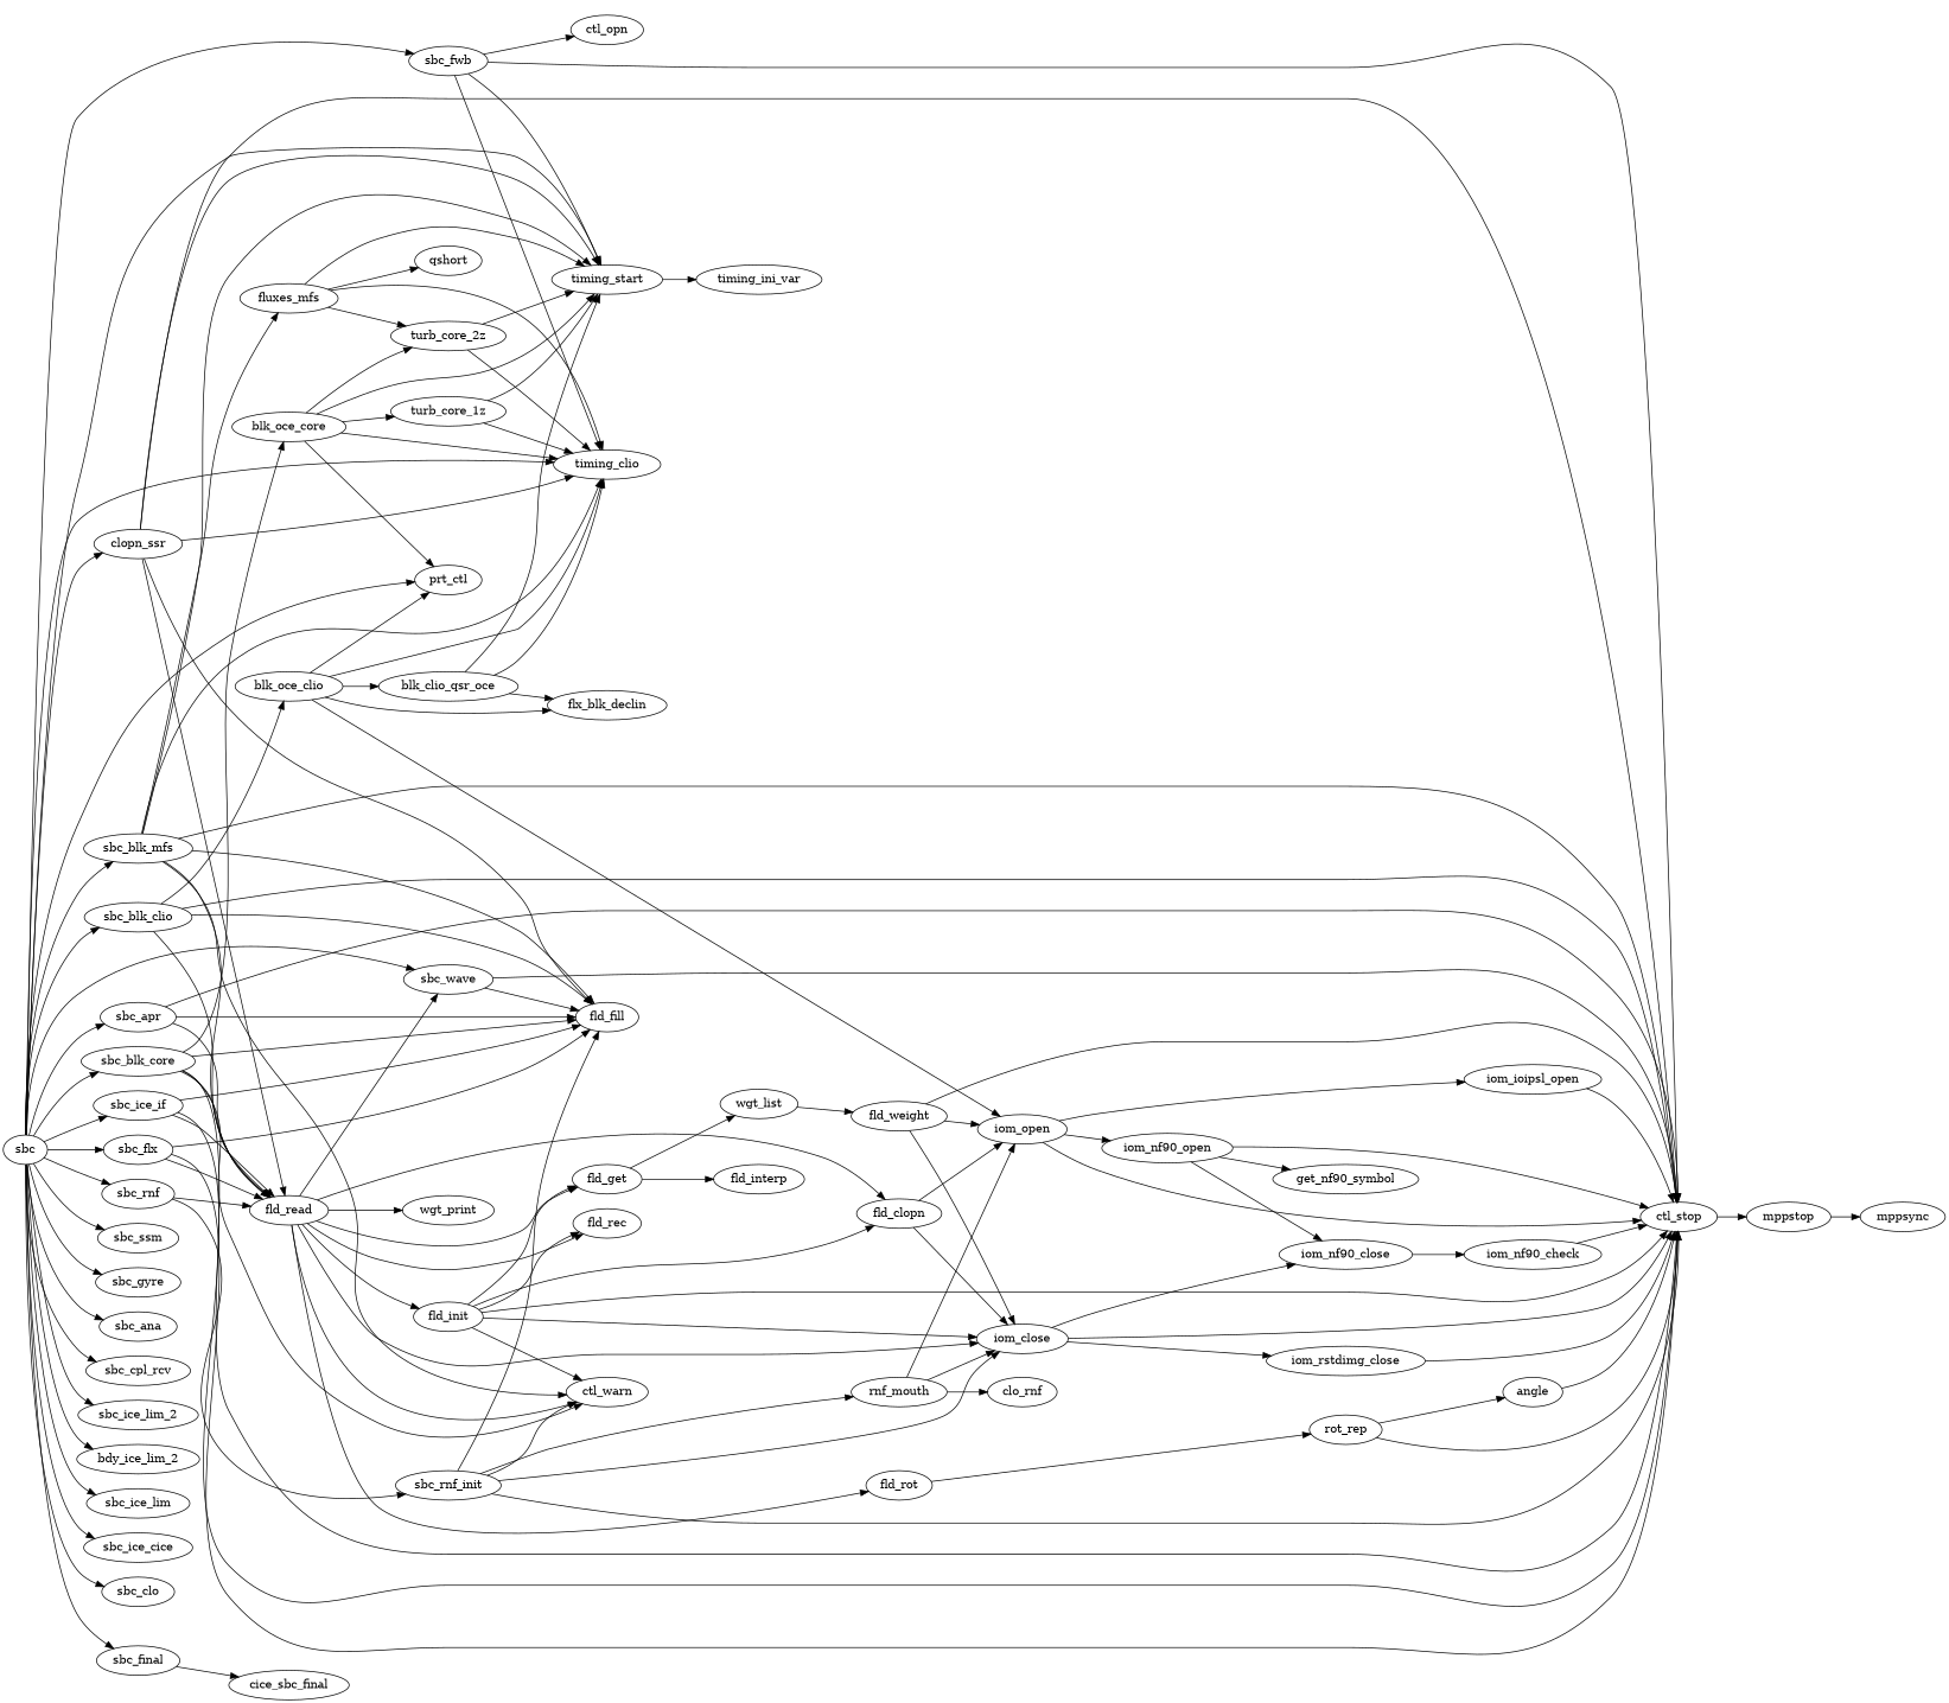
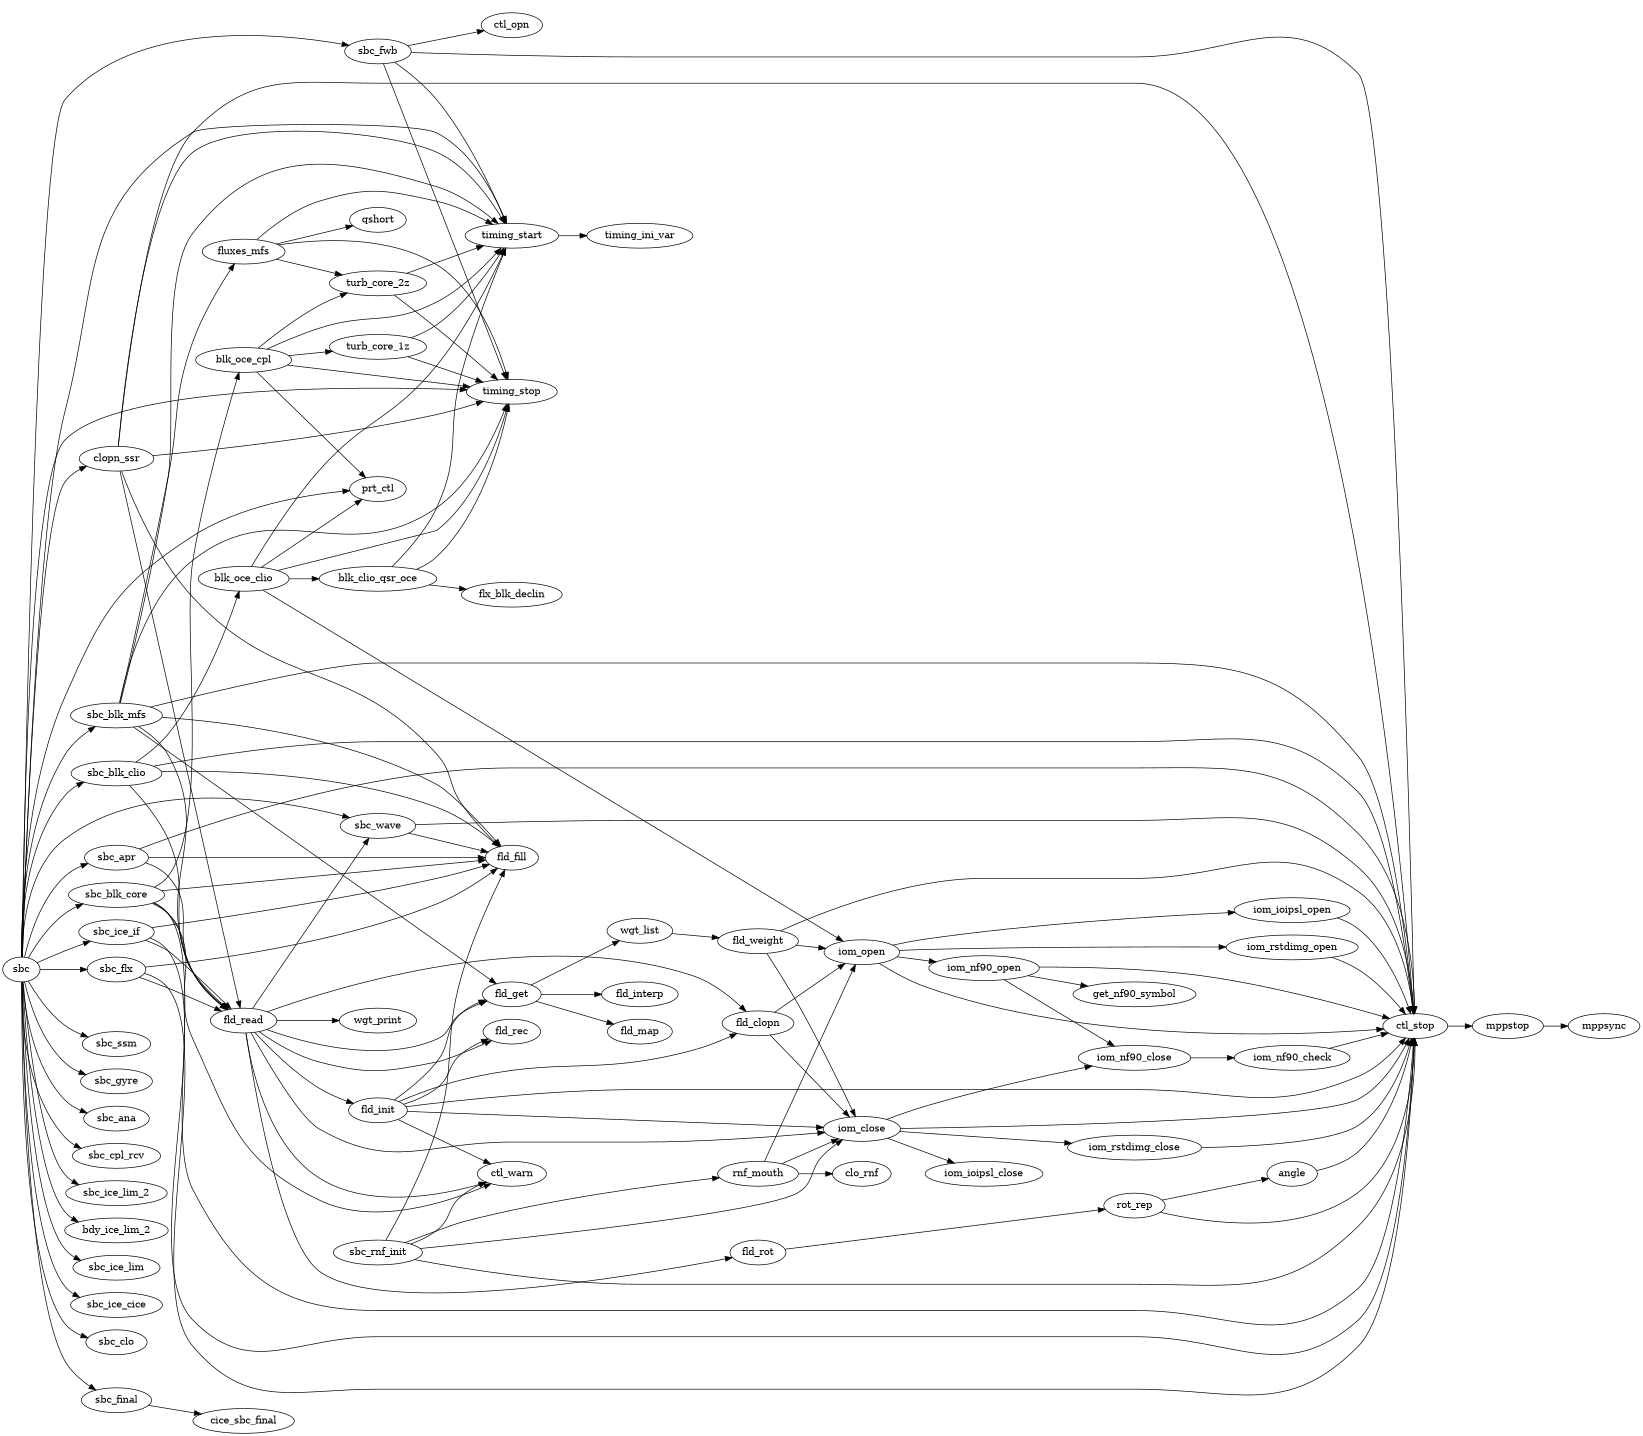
  digraph {
    rankdir=LR
    sbc
    timing_start
    sbc_apr
    sbc_ssm
    sbc_wave
    sbc_gyre
    sbc_ana
    sbc_flx
    sbc_blk_clio
    sbc_blk_core
    sbc_cpl_rcv
    sbc_blk_mfs
    sbc_ice_if
    sbc_ice_lim_2
    bdy_ice_lim_2
    sbc_ice_lim
    sbc_ice_cice
-   sbc_rnf
    n19 [label=clopn_ssr]
    sbc_fwb
    sbc_clo
    prt_ctl
    sbc_final
-   timing_stop [label=timing_clio]
+   timing_stop
    timing_ini_var
    ctl_stop
    fld_fill
    fld_read
    blk_oce_clio
    ctl_warn
-   blk_oce_core
+   blk_oce_core [label=blk_oce_cpl]
    fluxes_mfs
    sbc_rnf_init
    ctl_opn
    cice_sbc_final
    mppstop
    fld_init
    wgt_print
    fld_rot
    fld_rec
    fld_clopn
    fld_get
    iom_close
    iom_open
    blk_clio_qsr_oce
    turb_core_2z
    turb_core_1z
    qshort
    rnf_mouth
    mppsync
    rot_rep
+   fld_map
    wgt_list
    fld_interp
+   iom_ioipsl_close
    iom_nf90_close
    iom_rstdimg_close
    angle
    iom_ioipsl_open
    iom_nf90_open
+   iom_rstdimg_open
    fld_weight
    iom_nf90_check
    get_nf90_symbol
    flx_blk_declin
    clo_rnf
    sbc -> timing_start
    sbc -> sbc_apr
    sbc -> sbc_ssm
    sbc -> sbc_wave
    sbc -> sbc_gyre
    sbc -> sbc_ana
    sbc -> sbc_flx
    sbc -> sbc_blk_clio
    sbc -> sbc_blk_core
    sbc -> sbc_cpl_rcv
    sbc -> sbc_blk_mfs
    sbc -> sbc_ice_if
    sbc -> sbc_ice_lim_2
    sbc -> bdy_ice_lim_2
    sbc -> sbc_ice_lim
    sbc -> sbc_ice_cice
-   sbc -> sbc_rnf
    sbc -> n19
    sbc -> sbc_fwb
    sbc -> sbc_clo
    sbc -> prt_ctl
    sbc -> sbc_final
    sbc -> timing_stop
    timing_start -> timing_ini_var
    sbc_apr -> ctl_stop
    sbc_apr -> fld_fill
    sbc_apr -> fld_read
    sbc_wave -> ctl_stop
    sbc_wave -> fld_fill
    sbc_flx -> ctl_stop
    sbc_flx -> fld_fill
    sbc_flx -> fld_read
    sbc_blk_clio -> ctl_stop
    sbc_blk_clio -> fld_fill
    sbc_blk_clio -> fld_read
    sbc_blk_clio -> blk_oce_clio
    sbc_blk_core -> ctl_stop
    sbc_blk_core -> fld_fill
    sbc_blk_core -> fld_read
    sbc_blk_core -> ctl_warn
    sbc_blk_core -> blk_oce_core
    sbc_blk_mfs -> timing_start
    sbc_blk_mfs -> timing_stop
    sbc_blk_mfs -> ctl_stop
    sbc_blk_mfs -> fld_fill
    sbc_blk_mfs -> fld_read
-   sbc_blk_mfs -> ctl_warn
+   sbc_blk_mfs -> fld_get
    sbc_blk_mfs -> fluxes_mfs
    sbc_ice_if -> ctl_stop
    sbc_ice_if -> fld_fill
    sbc_ice_if -> fld_read
-   sbc_rnf -> fld_read
-   sbc_rnf -> sbc_rnf_init
    n19 -> timing_start
    n19 -> timing_stop
    n19 -> ctl_stop
    n19 -> fld_fill
    n19 -> fld_read
    sbc_fwb -> timing_start
    sbc_fwb -> timing_stop
    sbc_fwb -> ctl_stop
    sbc_fwb -> ctl_opn
    sbc_final -> cice_sbc_final
    ctl_stop -> mppstop
    fld_read -> sbc_wave
    fld_read -> ctl_warn
    fld_read -> fld_init
    fld_read -> wgt_print
    fld_read -> fld_rot
    fld_read -> fld_rec
    fld_read -> fld_clopn
    fld_read -> fld_get
    fld_read -> iom_close
-   blk_oce_clio -> flx_blk_declin
+   blk_oce_clio -> timing_start
    blk_oce_clio -> prt_ctl
    blk_oce_clio -> timing_stop
    blk_oce_clio -> iom_open
    blk_oce_clio -> blk_clio_qsr_oce
    blk_oce_core -> timing_start
    blk_oce_core -> prt_ctl
    blk_oce_core -> timing_stop
    blk_oce_core -> turb_core_2z
    blk_oce_core -> turb_core_1z
    fluxes_mfs -> timing_start
    fluxes_mfs -> timing_stop
    fluxes_mfs -> turb_core_2z
    fluxes_mfs -> qshort
    sbc_rnf_init -> ctl_stop
    sbc_rnf_init -> fld_fill
    sbc_rnf_init -> ctl_warn
    sbc_rnf_init -> iom_close
    sbc_rnf_init -> rnf_mouth
    mppstop -> mppsync
    fld_init -> ctl_stop
    fld_init -> ctl_warn
    fld_init -> fld_rec
    fld_init -> fld_clopn
    fld_init -> fld_get
    fld_init -> iom_close
    fld_rot -> rot_rep
    fld_clopn -> iom_close
    fld_clopn -> iom_open
+   fld_get -> fld_map
    fld_get -> wgt_list
    fld_get -> fld_interp
    iom_close -> ctl_stop
+   iom_close -> iom_ioipsl_close
    iom_close -> iom_nf90_close
    iom_close -> iom_rstdimg_close
    iom_open -> ctl_stop
    iom_open -> iom_ioipsl_open
    iom_open -> iom_nf90_open
+   iom_open -> iom_rstdimg_open
    blk_clio_qsr_oce -> timing_start
    blk_clio_qsr_oce -> timing_stop
    blk_clio_qsr_oce -> flx_blk_declin
    turb_core_2z -> timing_start
    turb_core_2z -> timing_stop
    turb_core_1z -> timing_start
    turb_core_1z -> timing_stop
    rnf_mouth -> iom_close
    rnf_mouth -> iom_open
    rnf_mouth -> clo_rnf
    rot_rep -> ctl_stop
    rot_rep -> angle
    wgt_list -> fld_weight
    iom_nf90_close -> iom_nf90_check
    iom_rstdimg_close -> ctl_stop
    angle -> ctl_stop
    iom_ioipsl_open -> ctl_stop
    iom_nf90_open -> ctl_stop
    iom_nf90_open -> iom_nf90_close
    iom_nf90_open -> get_nf90_symbol
+   iom_rstdimg_open -> ctl_stop
    fld_weight -> ctl_stop
    fld_weight -> iom_close
    fld_weight -> iom_open
    iom_nf90_check -> ctl_stop
  }
